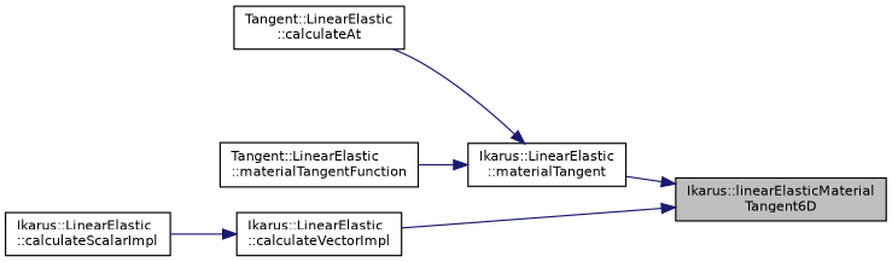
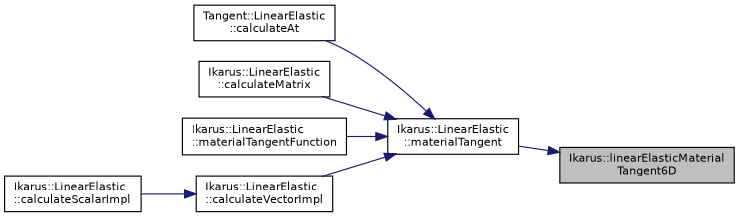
  digraph {
    rankdir=RL
    node [color=black fillcolor=white fontname=Helvetica fontsize=10 shape=record style=filled]
    edge [color=midnightblue dir=back fontname=Helvetica fontsize=10 labelfontname=Helvetica labelfontsize=10 style=solid]
    n1 [fillcolor=grey75 fontcolor=black height=0.2 label="Ikarus::linearElasticMaterial\lTangent6D" width=0.4]
    n2 [height=0.2 label="Ikarus::LinearElastic\l::materialTangent" width=0.4]
    n3 [height=0.2 label="Tangent::LinearElastic\l::calculateAt" width=0.4]
+   n4 [height=0.2 label="Ikarus::LinearElastic\l::calculateMatrix" width=0.4]
    n5 [height=0.2 label="Ikarus::LinearElastic\l::calculateVectorImpl" width=0.4]
-   n6 [height=0.2 label="Tangent::LinearElastic\l::materialTangentFunction" width=0.4]
+   n6 [height=0.2 label="Ikarus::LinearElastic\l::materialTangentFunction" width=0.4]
    n7 [height=0.2 label="Ikarus::LinearElastic\l::calculateScalarImpl" width=0.4]
    n1 -> n2
    n2 -> n3
-   n1 -> n5
+   n2 -> n4
+   n2 -> n5
    n2 -> n6
    n5 -> n7
  }
